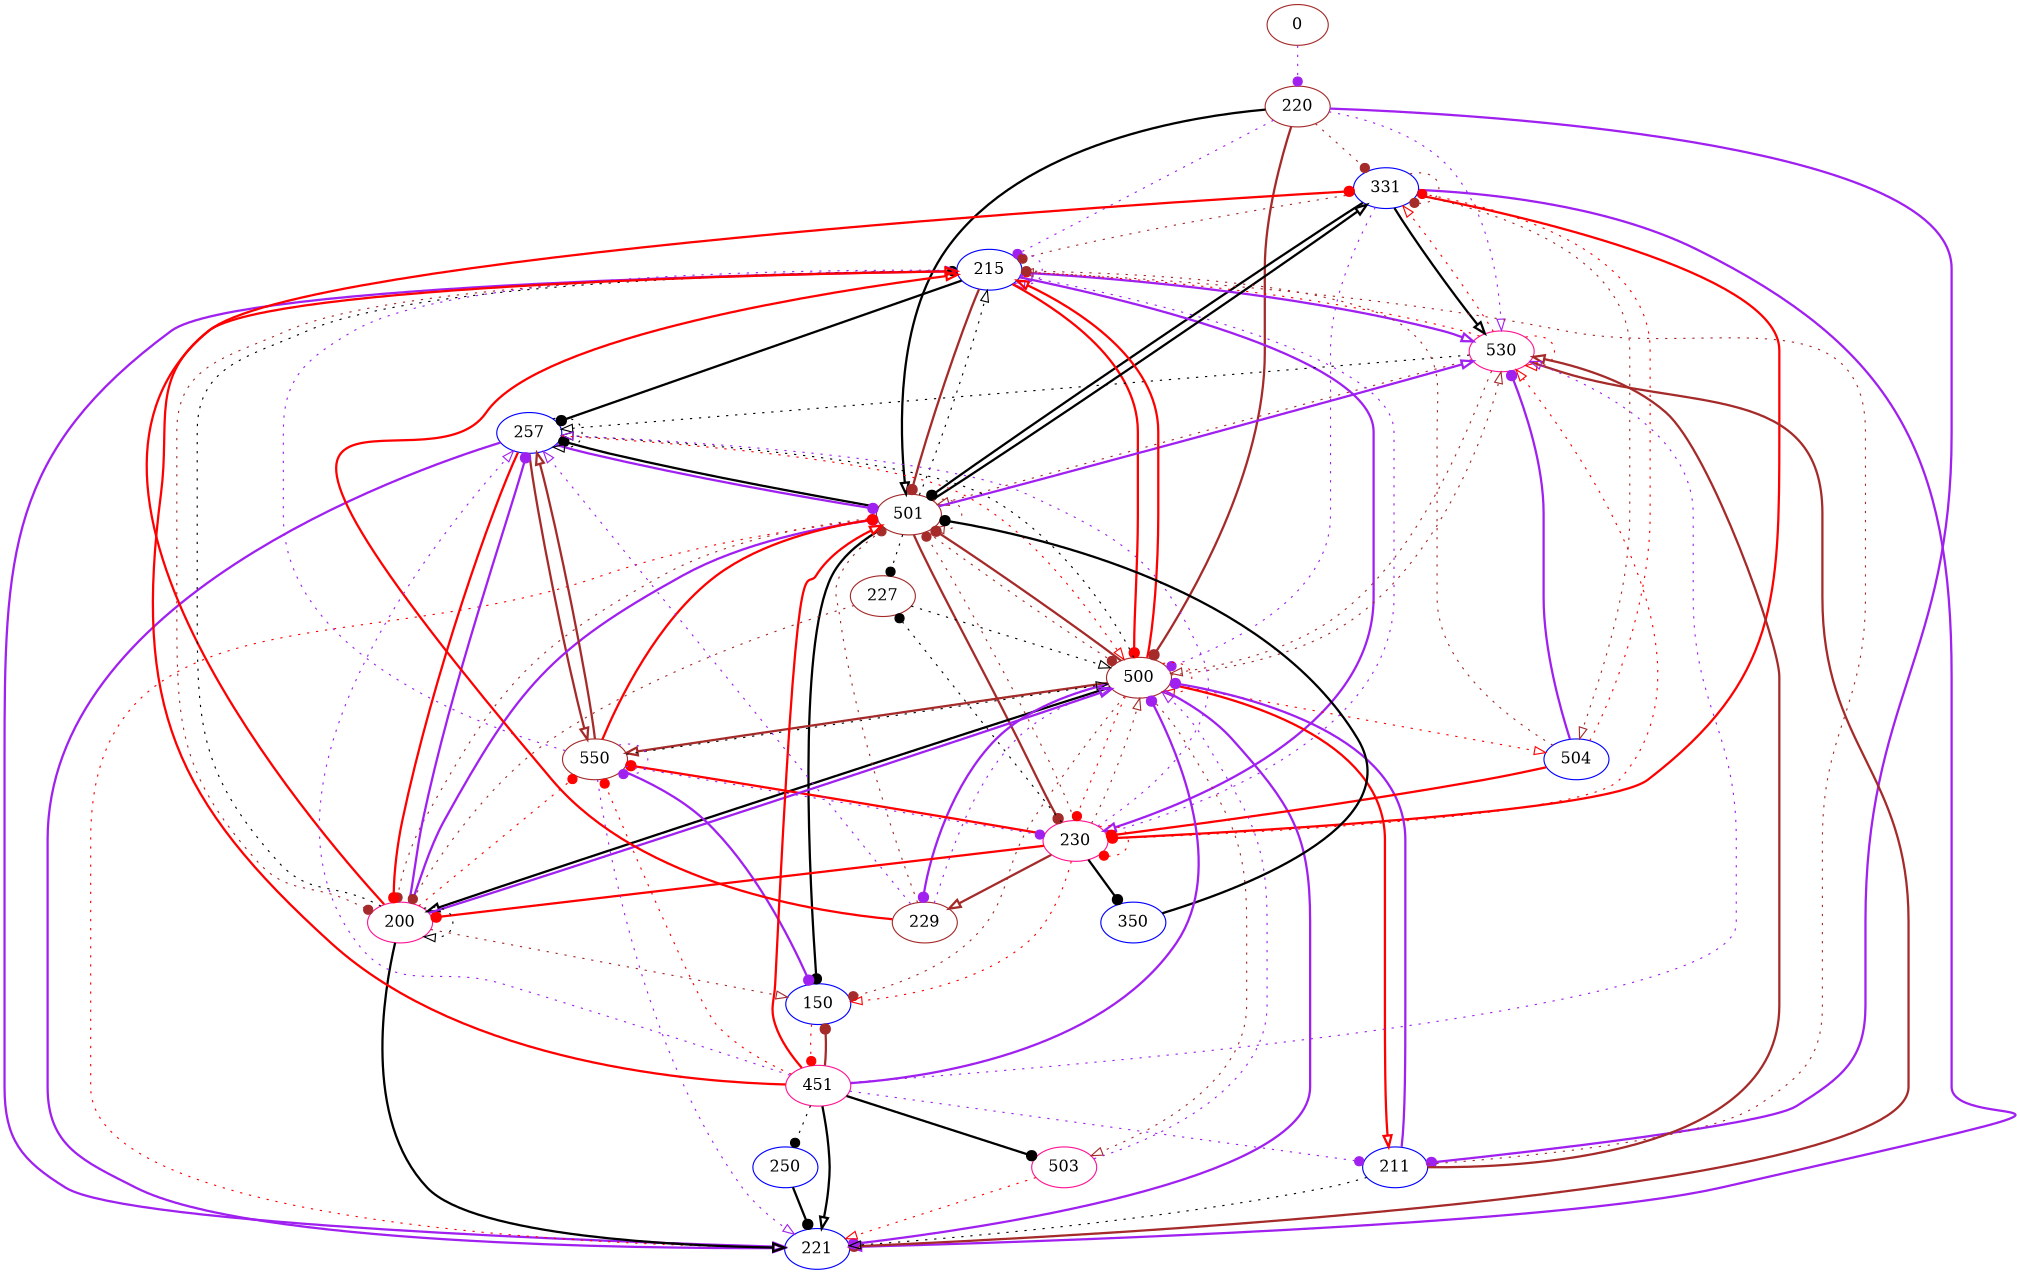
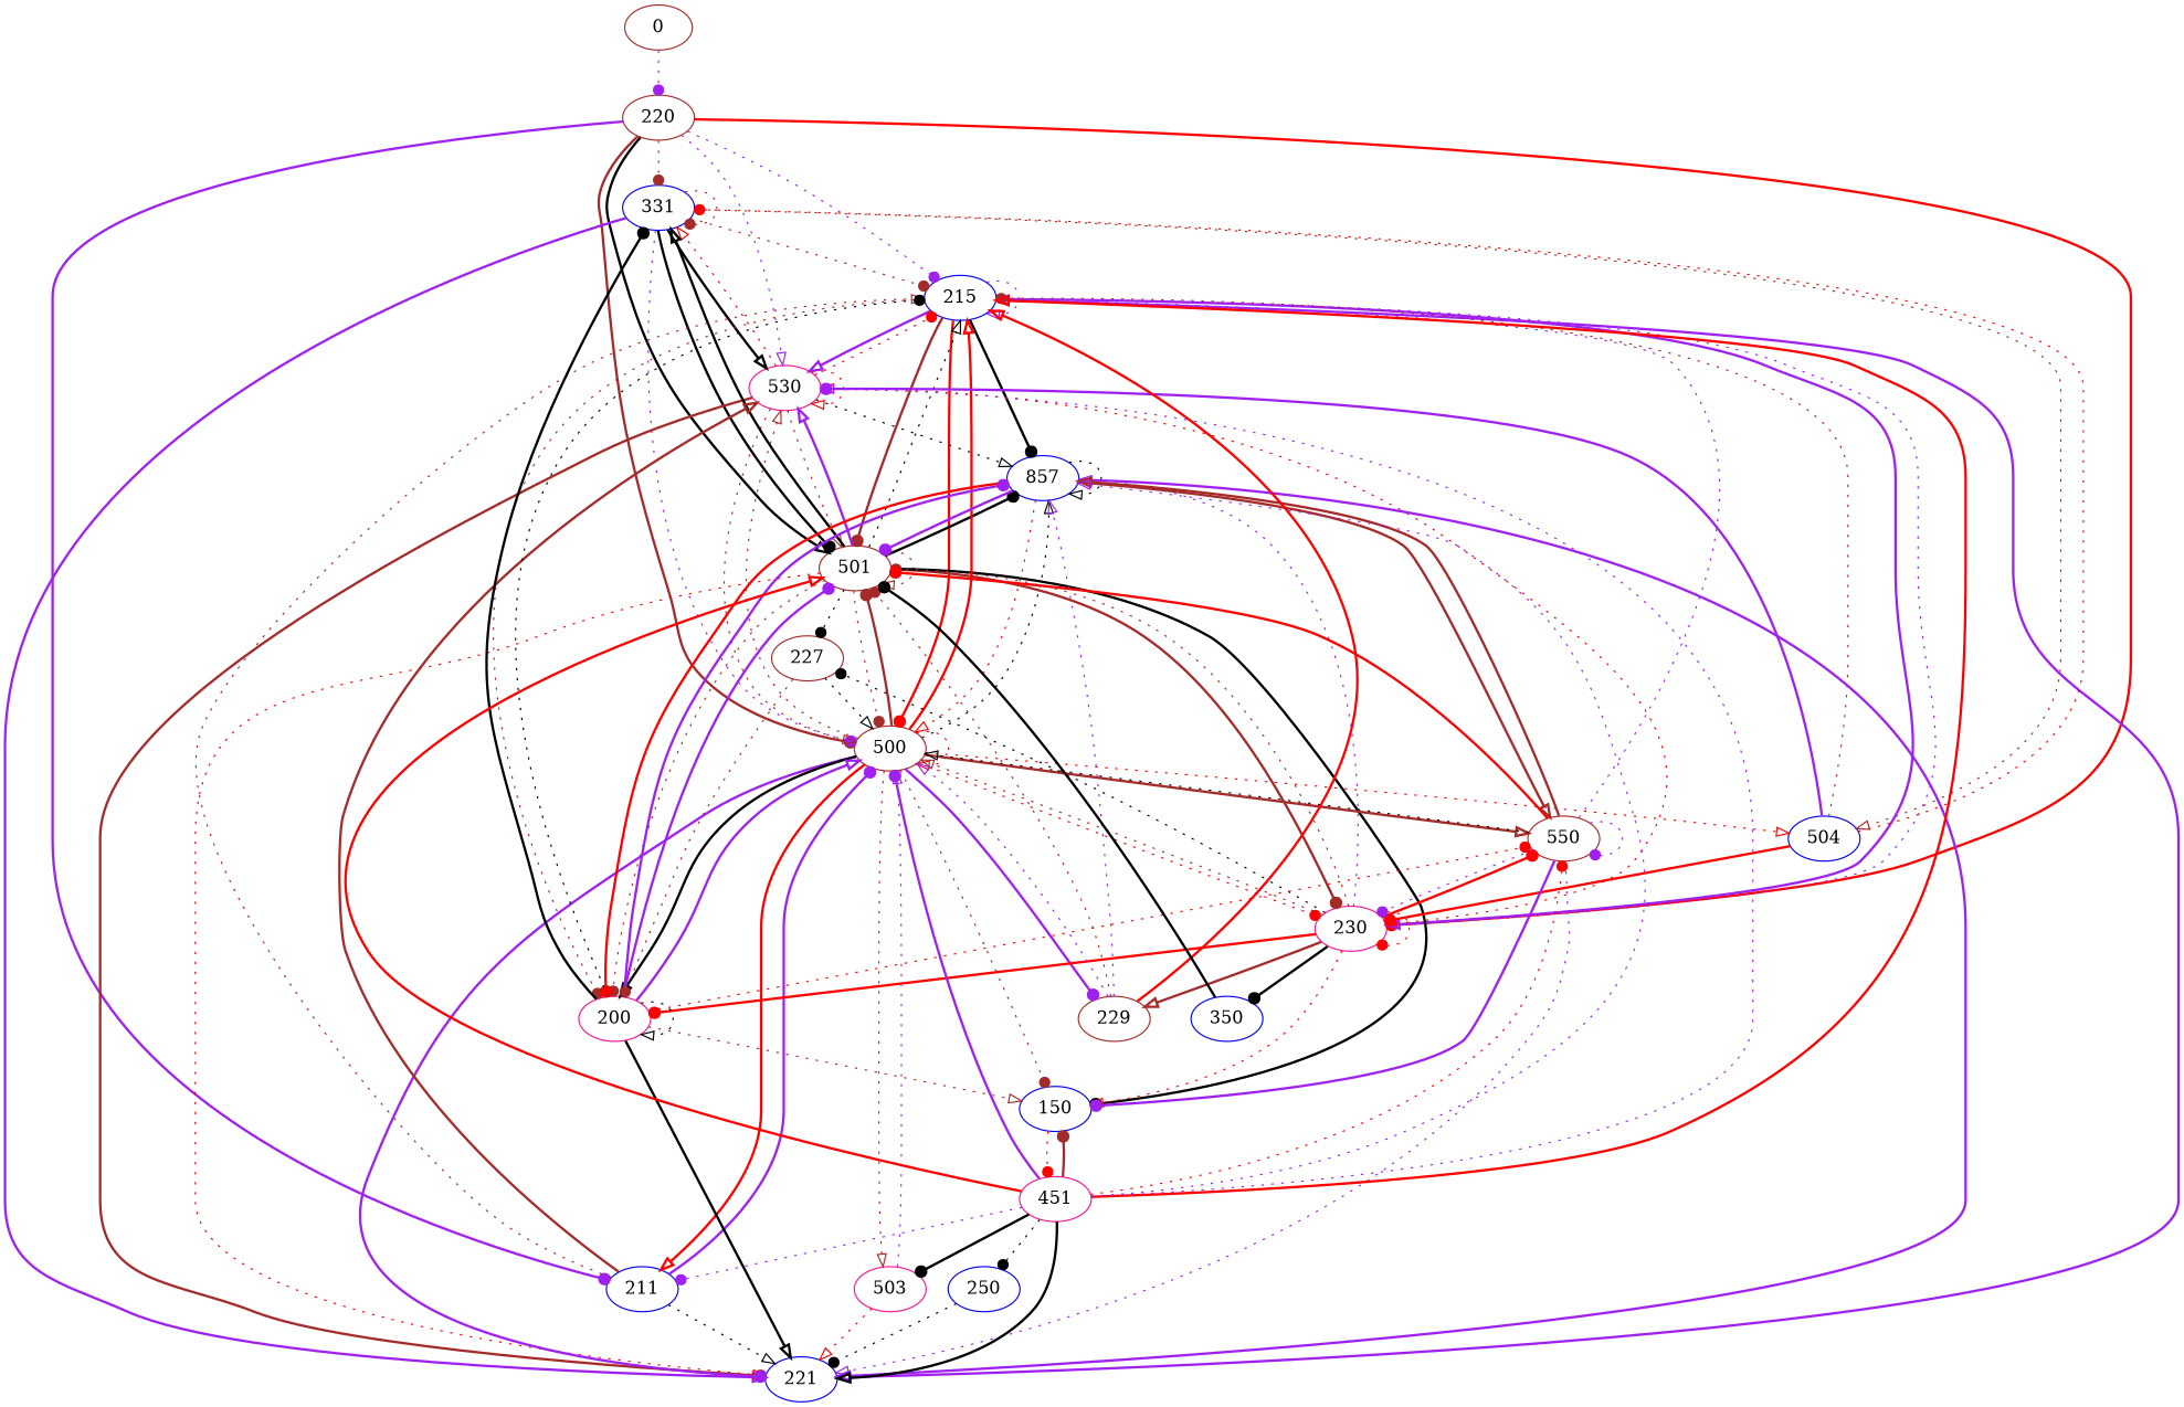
  digraph {
    node [color=blue]
    edge [arrowhead=dot color=purple style=dotted]
    0 [color=brown]
    220 [color=brown]
    331
    215
    530 [color=deeppink]
    501 [color=brown]
    500 [color=brown]
    211
    230 [color=deeppink]
    221
    504
-   257
+   257 [label=857]
    200 [color=deeppink]
    150
    227 [color=brown]
    550 [color=brown]
    229 [color=brown]
    503 [color=deeppink]
    350
    451 [color=deeppink]
    250
    0 -> 220
    220 -> 331 [color=brown]
    220 -> 215
    220 -> 530 [arrowhead=onormal]
    220 -> 501 [arrowhead=onormal color=black style=bold]
    220 -> 500 [color=brown style=bold]
    220 -> 211 [style=bold]
    331 -> 331 [color=brown]
    331 -> 215 [color=brown]
    331 -> 530 [arrowhead=onormal color=black style=bold]
    331 -> 501 [color=black style=bold]
    331 -> 500
-   331 -> 230 [color=red style=bold]
+   220 -> 230 [color=red style=bold]
    331 -> 221 [arrowhead=onormal style=bold]
    331 -> 504 [arrowhead=onormal color=brown]
    215 -> 215 [arrowhead=onormal]
    215 -> 530 [arrowhead=onormal style=bold]
    215 -> 501 [color=brown style=bold]
    215 -> 500 [color=red style=bold]
    215 -> 230 [arrowhead=onormal style=bold]
    215 -> 221 [arrowhead=onormal style=bold]
    215 -> 257 [color=black style=bold]
    215 -> 200 [color=brown]
    530 -> 331 [arrowhead=onormal color=red]
    530 -> 215 [color=red]
    530 -> 530 [arrowhead=onormal color=red]
    530 -> 501 [arrowhead=onormal color=brown]
    530 -> 500 [arrowhead=onormal color=brown]
    530 -> 221 [color=brown style=bold]
    530 -> 257 [arrowhead=onormal color=black]
    501 -> 331 [arrowhead=onormal color=black style=bold]
    501 -> 215 [arrowhead=onormal color=black]
    501 -> 530 [arrowhead=onormal style=bold]
    501 -> 501 [arrowhead=onormal color=brown]
    501 -> 500 [color=brown]
    501 -> 230 [color=brown style=bold]
    501 -> 221 [arrowhead=onormal color=red]
    501 -> 257 [color=black style=bold]
    501 -> 200 [color=brown]
    501 -> 150 [color=black style=bold]
    501 -> 227 [color=black]
    500 -> 215 [arrowhead=onormal color=red style=bold]
    500 -> 530 [arrowhead=onormal color=brown]
    500 -> 501 [color=brown style=bold]
    500 -> 500 [arrowhead=onormal color=red]
    500 -> 211 [arrowhead=onormal color=red style=bold]
    500 -> 230 [color=red]
    500 -> 221 [style=bold]
    500 -> 504 [arrowhead=onormal color=red]
    500 -> 257 [arrowhead=onormal color=black]
    500 -> 200 [arrowhead=onormal color=black style=bold]
    500 -> 150 [color=brown]
    500 -> 550 [arrowhead=onormal color=brown style=bold]
    500 -> 229 [style=bold]
    500 -> 503 [arrowhead=onormal color=brown]
    211 -> 215 [arrowhead=onormal color=brown]
    211 -> 530 [arrowhead=onormal color=brown style=bold]
    211 -> 500 [style=bold]
    211 -> 221 [arrowhead=onormal color=black]
    230 -> 215 [arrowhead=onormal]
    230 -> 530 [arrowhead=onormal color=red]
    230 -> 501 [color=brown]
    230 -> 500 [arrowhead=onormal color=brown]
    230 -> 230 [color=red]
    230 -> 257 [arrowhead=onormal]
    230 -> 200 [color=red style=bold]
    230 -> 150 [arrowhead=onormal color=red]
    230 -> 227 [color=black]
    230 -> 550 [color=red style=bold]
    230 -> 229 [arrowhead=onormal color=brown style=bold]
    230 -> 350 [color=black style=bold]
    504 -> 331 [color=red]
    504 -> 215 [color=brown]
    504 -> 530 [style=bold]
    504 -> 230 [color=red style=bold]
    257 -> 501 [style=bold]
    257 -> 500 [arrowhead=onormal color=red]
    257 -> 221 [arrowhead=onormal style=bold]
    257 -> 257 [arrowhead=onormal color=black]
    257 -> 200 [color=red style=bold]
    257 -> 550 [arrowhead=onormal color=brown style=bold]
-   200 -> 331 [color=red style=bold]
+   200 -> 331 [color=black style=bold]
    200 -> 215 [color=black]
    200 -> 501 [style=bold]
    200 -> 500 [arrowhead=onormal style=bold]
    200 -> 221 [arrowhead=onormal color=black style=bold]
    200 -> 257 [style=bold]
    200 -> 200 [arrowhead=onormal color=black]
    200 -> 150 [arrowhead=onormal color=brown]
    200 -> 550 [color=red]
    150 -> 451 [color=red]
    227 -> 500 [arrowhead=onormal color=black]
    227 -> 200 [color=brown]
    550 -> 215 [arrowhead=onormal]
    550 -> 501 [color=red style=bold]
    550 -> 500 [arrowhead=onormal color=black]
    550 -> 230
    550 -> 221 [arrowhead=onormal]
    550 -> 257 [arrowhead=onormal color=brown style=bold]
    550 -> 150 [style=bold]
    550 -> 550
    229 -> 215 [arrowhead=onormal color=red style=bold]
    229 -> 501 [color=brown]
    229 -> 500 [arrowhead=onormal]
    229 -> 257 [arrowhead=onormal]
    503 -> 500 [arrowhead=onormal]
    503 -> 221 [arrowhead=onormal color=red]
    350 -> 501 [color=black style=bold]
    451 -> 215 [arrowhead=onormal color=red style=bold]
    451 -> 530 [arrowhead=onormal]
    451 -> 501 [arrowhead=onormal color=red style=bold]
    451 -> 500 [style=bold]
    451 -> 211
    451 -> 221 [arrowhead=onormal color=black style=bold]
    451 -> 257 [arrowhead=onormal]
    451 -> 150 [color=brown style=bold]
    451 -> 550 [color=red]
    451 -> 503 [color=black style=bold]
    451 -> 250 [color=black]
-   250 -> 221 [color=black style=bold]
+   250 -> 221 [color=black]
  }
